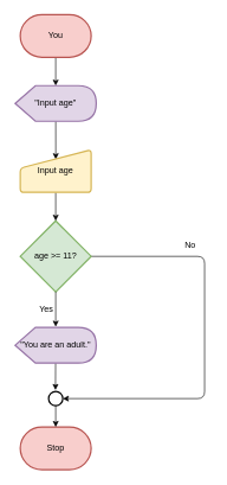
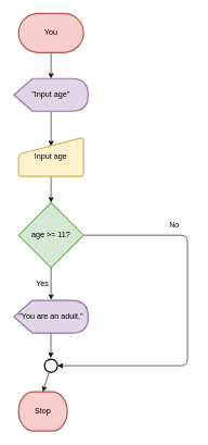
  <mxCell id="0" />
  <mxCell id="1" parent="0" />
  <mxCell id="2" style="edgeStyle=none;html=1;" edge="1" parent="1" source="3"><mxGeometry relative="1" as="geometry"><mxPoint x="78" y="120" as="targetPoint" /></mxGeometry></mxCell>
  <mxCell id="3" value="You" style="strokeWidth=2;html=1;shape=mxgraph.flowchart.terminator;whiteSpace=wrap;fillColor=#f8cecc;strokeColor=#b85450;" vertex="1" parent="1"><mxGeometry x="28" y="20" width="100" height="60" as="geometry" /></mxCell>
  <mxCell id="4" style="edgeStyle=none;html=1;entryX=0.501;entryY=0.225;entryDx=0;entryDy=0;entryPerimeter=0;" edge="1" parent="1" source="5" target="13"><mxGeometry relative="1" as="geometry"><mxPoint x="78" y="210" as="targetPoint" /></mxGeometry></mxCell>
  <mxCell id="5" value="&quot;Input age&quot;" style="shape=display;whiteSpace=wrap;html=1;strokeWidth=2;fillColor=#e1d5e7;strokeColor=#9673a6;" vertex="1" parent="1"><mxGeometry x="20.85" y="120" width="114.29" height="50" as="geometry" /></mxCell>
  <mxCell id="6" style="edgeStyle=none;html=1;entryX=1;entryY=0.5;entryDx=0;entryDy=0;entryPerimeter=0;" edge="1" parent="1" source="7" target="9"><mxGeometry relative="1" as="geometry"><mxPoint x="218" y="360" as="targetPoint" /><Array as="points"><mxPoint x="288" y="360" /><mxPoint x="288" y="560" /></Array></mxGeometry></mxCell>
  <mxCell id="7" value="age &amp;gt;= 11?" style="strokeWidth=2;html=1;shape=mxgraph.flowchart.decision;whiteSpace=wrap;fillColor=#d5e8d4;strokeColor=#82b366;" vertex="1" parent="1"><mxGeometry x="28" y="310" width="100" height="100" as="geometry" /></mxCell>
  <mxCell id="8" style="edgeStyle=none;html=1;entryX=0.5;entryY=0;entryDx=0;entryDy=0;entryPerimeter=0;" edge="1" parent="1" target="7"><mxGeometry relative="1" as="geometry"><mxPoint x="78" y="270" as="sourcePoint" /></mxGeometry></mxCell>
  <mxCell id="9" value="" style="strokeWidth=2;html=1;shape=mxgraph.flowchart.start_2;whiteSpace=wrap;" vertex="1" parent="1"><mxGeometry x="68" y="550" width="20" height="20" as="geometry" /></mxCell>
  <mxCell id="10" style="edgeStyle=none;html=1;entryX=0.483;entryY=-0.1;entryDx=0;entryDy=0;entryPerimeter=0;" edge="1" parent="1" target="9"><mxGeometry relative="1" as="geometry"><mxPoint x="77.85" y="510" as="sourcePoint" /></mxGeometry></mxCell>
- <mxCell id="11" value="Stop" style="strokeWidth=2;html=1;shape=mxgraph.flowchart.terminator;whiteSpace=wrap;fillColor=#f8cecc;strokeColor=#b85450;" vertex="1" parent="1"><mxGeometry x="28" y="600" width="100" height="60" as="geometry" /></mxCell>
+ <mxCell id="11" value="Stop" style="strokeWidth=2;html=1;shape=mxgraph.flowchart.terminator;whiteSpace=wrap;fillColor=#f8cecc;strokeColor=#b85450;" vertex="1" parent="1"><mxGeometry x="28" y="600" width="75" height="60" as="geometry" /></mxCell>
  <mxCell id="12" style="edgeStyle=none;html=1;entryX=0.5;entryY=0;entryDx=0;entryDy=0;entryPerimeter=0;" edge="1" parent="1" source="9" target="11"><mxGeometry relative="1" as="geometry" /></mxCell>
  <mxCell id="13" value="Input age" style="html=1;strokeWidth=2;shape=manualInput;whiteSpace=wrap;rounded=1;size=26;arcSize=11;fillColor=#fff2cc;strokeColor=#d6b656;" vertex="1" parent="1"><mxGeometry x="28" y="210" width="100" height="60" as="geometry" /></mxCell>
  <mxCell id="14" value="No" style="text;strokeColor=none;align=center;fillColor=none;html=1;verticalAlign=middle;whiteSpace=wrap;rounded=0;" vertex="1" parent="1"><mxGeometry x="238" y="330" width="60" height="30" as="geometry" /></mxCell>
  <mxCell id="15" value="Yes" style="text;strokeColor=none;align=center;fillColor=none;html=1;verticalAlign=middle;whiteSpace=wrap;rounded=0;" vertex="1" parent="1"><mxGeometry x="35" y="420" width="60" height="30" as="geometry" /></mxCell>
  <mxCell id="16" value="&lt;span style=&quot;color: rgb(0, 0, 0);&quot;&gt;&quot;You are an adult.&quot;&lt;/span&gt;" style="shape=display;whiteSpace=wrap;html=1;strokeWidth=2;fillColor=#e1d5e7;strokeColor=#9673a6;" vertex="1" parent="1"><mxGeometry x="20.85" y="460" width="114.29" height="50" as="geometry" /></mxCell>
  <mxCell id="17" style="edgeStyle=none;html=1;entryX=0.5;entryY=-0.021;entryDx=0;entryDy=0;entryPerimeter=0;" edge="1" parent="1" source="7" target="16"><mxGeometry relative="1" as="geometry" /></mxCell>
